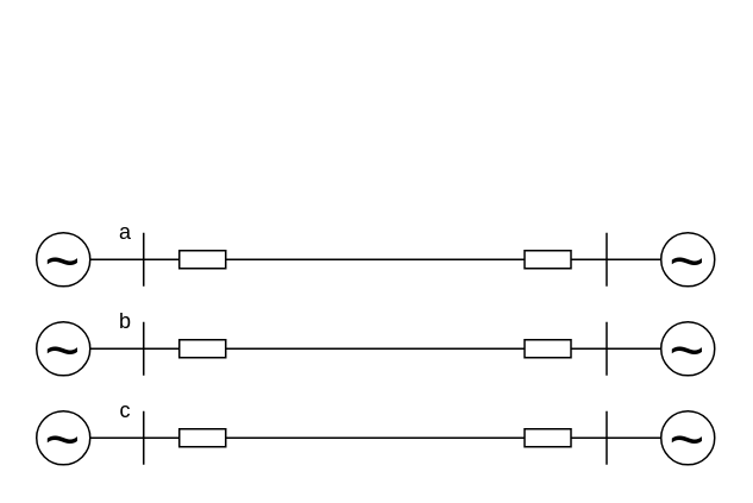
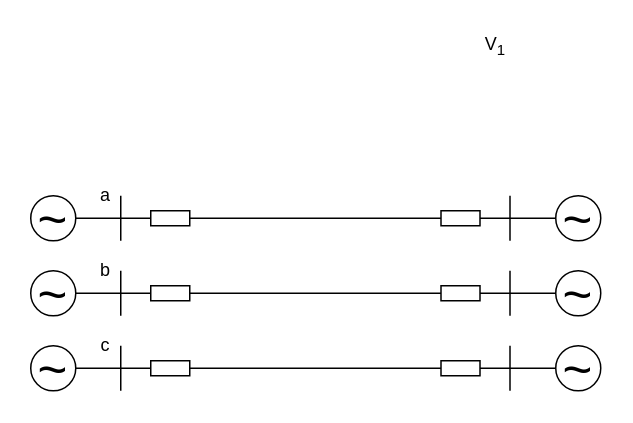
  <mxCell id="0" />
  <mxCell id="1" parent="0" />
  <mxCell id="2" value="" style="endArrow=none;html=1;" edge="1" parent="1" source="3" target="10"><mxGeometry width="50" height="50" relative="1" as="geometry"><mxPoint x="170" y="180" as="sourcePoint" /><mxPoint x="220" y="130" as="targetPoint" /></mxGeometry></mxCell>
  <mxCell id="3" value="&lt;font size=&quot;1&quot;&gt;&lt;span style=&quot;font-size: 34px ; line-height: 100%&quot;&gt;~&lt;/span&gt;&lt;/font&gt;" style="ellipse;whiteSpace=wrap;html=1;aspect=fixed;" parent="1" vertex="1"><mxGeometry x="20" y="130" width="30" height="30" as="geometry" /></mxCell>
+ <mxCell id="4" value="V&lt;sub&gt;1&lt;/sub&gt;" style="text;html=1;strokeColor=none;fillColor=none;align=center;verticalAlign=middle;whiteSpace=wrap;rounded=0;" parent="1" vertex="1"><mxGeometry x="320" y="20" width="20" height="20" as="geometry" /></mxCell>
  <mxCell id="5" value="" style="rounded=0;whiteSpace=wrap;html=1;" vertex="1" parent="1"><mxGeometry x="100" y="140" width="26" height="10" as="geometry" /></mxCell>
  <mxCell id="6" value="" style="endArrow=none;html=1;" edge="1" parent="1"><mxGeometry width="50" height="50" relative="1" as="geometry"><mxPoint x="80" y="160" as="sourcePoint" /><mxPoint x="80" y="130" as="targetPoint" /></mxGeometry></mxCell>
  <mxCell id="7" value="a" style="text;html=1;strokeColor=none;fillColor=none;align=center;verticalAlign=middle;whiteSpace=wrap;rounded=0;" vertex="1" parent="1"><mxGeometry x="60" y="120" width="20" height="20" as="geometry" /></mxCell>
  <mxCell id="8" value="" style="endArrow=none;html=1;" edge="1" parent="1"><mxGeometry width="50" height="50" relative="1" as="geometry"><mxPoint x="339.5" y="160" as="sourcePoint" /><mxPoint x="339.5" y="130" as="targetPoint" /></mxGeometry></mxCell>
  <mxCell id="9" value="" style="rounded=0;whiteSpace=wrap;html=1;direction=east;" vertex="1" parent="1"><mxGeometry x="293.5" y="140" width="26" height="10" as="geometry" /></mxCell>
  <mxCell id="10" value="&lt;font size=&quot;1&quot;&gt;&lt;span style=&quot;font-size: 34px ; line-height: 100%&quot;&gt;~&lt;/span&gt;&lt;/font&gt;" style="ellipse;whiteSpace=wrap;html=1;aspect=fixed;" vertex="1" parent="1"><mxGeometry x="370" y="130" width="30" height="30" as="geometry" /></mxCell>
  <mxCell id="11" value="" style="endArrow=none;html=1;" edge="1" parent="1" source="12" target="18"><mxGeometry width="50" height="50" relative="1" as="geometry"><mxPoint x="170" y="230" as="sourcePoint" /><mxPoint x="220" y="180" as="targetPoint" /></mxGeometry></mxCell>
  <mxCell id="12" value="&lt;font size=&quot;1&quot;&gt;&lt;span style=&quot;font-size: 34px ; line-height: 100%&quot;&gt;~&lt;/span&gt;&lt;/font&gt;" style="ellipse;whiteSpace=wrap;html=1;aspect=fixed;" vertex="1" parent="1"><mxGeometry x="20" y="180" width="30" height="30" as="geometry" /></mxCell>
  <mxCell id="13" value="" style="rounded=0;whiteSpace=wrap;html=1;" vertex="1" parent="1"><mxGeometry x="100" y="190" width="26" height="10" as="geometry" /></mxCell>
  <mxCell id="14" value="" style="endArrow=none;html=1;" edge="1" parent="1"><mxGeometry width="50" height="50" relative="1" as="geometry"><mxPoint x="80" y="210" as="sourcePoint" /><mxPoint x="80" y="180" as="targetPoint" /></mxGeometry></mxCell>
  <mxCell id="15" value="b" style="text;html=1;strokeColor=none;fillColor=none;align=center;verticalAlign=middle;whiteSpace=wrap;rounded=0;" vertex="1" parent="1"><mxGeometry x="60" y="170" width="20" height="20" as="geometry" /></mxCell>
  <mxCell id="16" value="" style="endArrow=none;html=1;" edge="1" parent="1"><mxGeometry width="50" height="50" relative="1" as="geometry"><mxPoint x="339.5" y="210" as="sourcePoint" /><mxPoint x="339.5" y="180" as="targetPoint" /></mxGeometry></mxCell>
  <mxCell id="17" value="" style="rounded=0;whiteSpace=wrap;html=1;direction=east;" vertex="1" parent="1"><mxGeometry x="293.5" y="190" width="26" height="10" as="geometry" /></mxCell>
  <mxCell id="18" value="&lt;font size=&quot;1&quot;&gt;&lt;span style=&quot;font-size: 34px ; line-height: 100%&quot;&gt;~&lt;/span&gt;&lt;/font&gt;" style="ellipse;whiteSpace=wrap;html=1;aspect=fixed;" vertex="1" parent="1"><mxGeometry x="370" y="180" width="30" height="30" as="geometry" /></mxCell>
  <mxCell id="19" value="" style="endArrow=none;html=1;" edge="1" parent="1" source="20" target="26"><mxGeometry width="50" height="50" relative="1" as="geometry"><mxPoint x="170" y="280" as="sourcePoint" /><mxPoint x="220" y="230" as="targetPoint" /></mxGeometry></mxCell>
  <mxCell id="20" value="&lt;font size=&quot;1&quot;&gt;&lt;span style=&quot;font-size: 34px ; line-height: 100%&quot;&gt;~&lt;/span&gt;&lt;/font&gt;" style="ellipse;whiteSpace=wrap;html=1;aspect=fixed;" vertex="1" parent="1"><mxGeometry x="20" y="230" width="30" height="30" as="geometry" /></mxCell>
  <mxCell id="21" value="" style="rounded=0;whiteSpace=wrap;html=1;" vertex="1" parent="1"><mxGeometry x="100" y="240" width="26" height="10" as="geometry" /></mxCell>
  <mxCell id="22" value="" style="endArrow=none;html=1;" edge="1" parent="1"><mxGeometry width="50" height="50" relative="1" as="geometry"><mxPoint x="80" y="260" as="sourcePoint" /><mxPoint x="80" y="230" as="targetPoint" /></mxGeometry></mxCell>
  <mxCell id="23" value="c" style="text;html=1;strokeColor=none;fillColor=none;align=center;verticalAlign=middle;whiteSpace=wrap;rounded=0;" vertex="1" parent="1"><mxGeometry x="60" y="220" width="20" height="20" as="geometry" /></mxCell>
  <mxCell id="24" value="" style="endArrow=none;html=1;" edge="1" parent="1"><mxGeometry width="50" height="50" relative="1" as="geometry"><mxPoint x="339.5" y="260" as="sourcePoint" /><mxPoint x="339.5" y="230" as="targetPoint" /></mxGeometry></mxCell>
  <mxCell id="25" value="" style="rounded=0;whiteSpace=wrap;html=1;direction=east;" vertex="1" parent="1"><mxGeometry x="293.5" y="240" width="26" height="10" as="geometry" /></mxCell>
  <mxCell id="26" value="&lt;font size=&quot;1&quot;&gt;&lt;span style=&quot;font-size: 34px ; line-height: 100%&quot;&gt;~&lt;/span&gt;&lt;/font&gt;" style="ellipse;whiteSpace=wrap;html=1;aspect=fixed;" vertex="1" parent="1"><mxGeometry x="370" y="230" width="30" height="30" as="geometry" /></mxCell>
